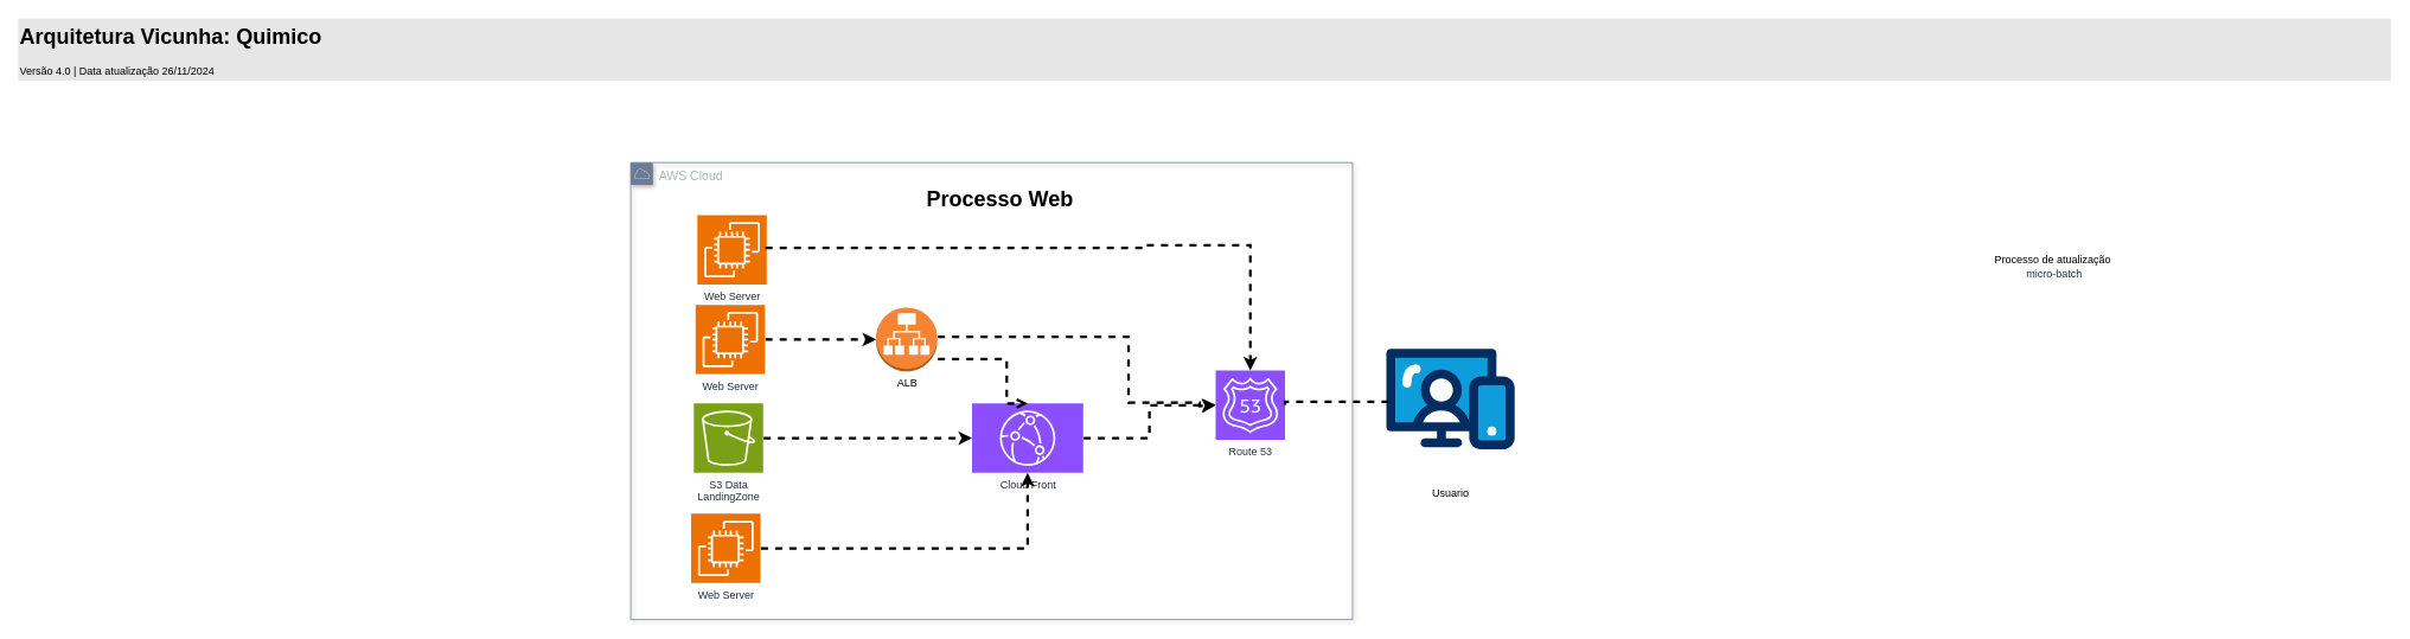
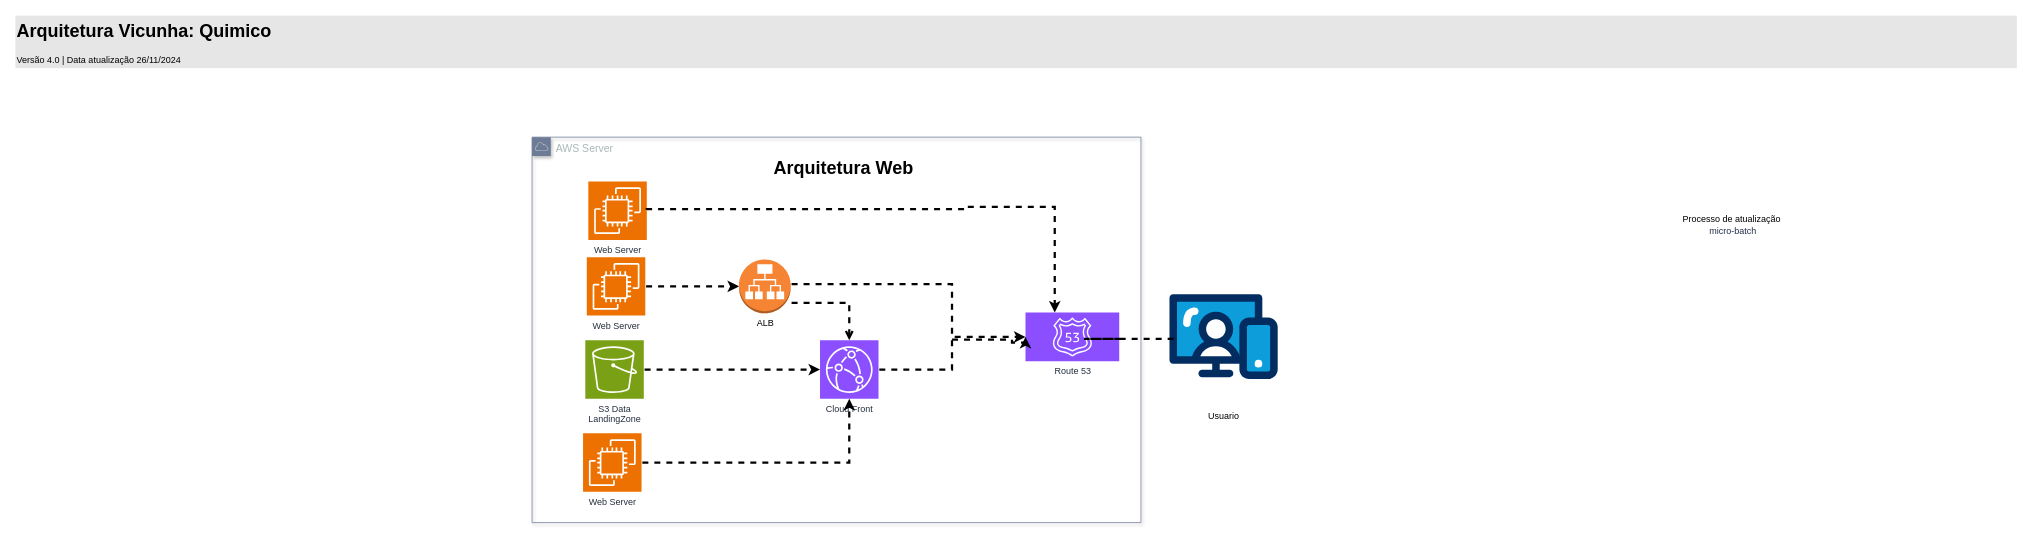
  <mxCell id="0" />
  <mxCell id="1" parent="0" />
- <mxCell id="2" value="&lt;font style=&quot;font-size: 14px;&quot;&gt;AWS Cloud&lt;/font&gt;" style="sketch=0;outlineConnect=0;gradientColor=none;html=1;whiteSpace=wrap;fontSize=12;fontStyle=0;shape=mxgraph.aws4.group;grIcon=mxgraph.aws4.group_aws_cloud;strokeColor=#6C7B96;fillColor=none;verticalAlign=top;align=left;spacingLeft=30;fontColor=#AAB7B8;dashed=0;shadow=1;" parent="1" vertex="1"><mxGeometry x="709" y="182" width="812" height="514" as="geometry" /></mxCell>
+ <mxCell id="2" value="&lt;font style=&quot;font-size: 14px;&quot;&gt;AWS Server&lt;/font&gt;" style="sketch=0;outlineConnect=0;gradientColor=none;html=1;whiteSpace=wrap;fontSize=12;fontStyle=0;shape=mxgraph.aws4.group;grIcon=mxgraph.aws4.group_aws_cloud;strokeColor=#6C7B96;fillColor=none;verticalAlign=top;align=left;spacingLeft=30;fontColor=#AAB7B8;dashed=0;shadow=1;" parent="1" vertex="1"><mxGeometry x="709" y="182" width="812" height="514" as="geometry" /></mxCell>
  <mxCell id="3" value="&lt;h1 style=&quot;margin-top: 0px;&quot;&gt;Arquitetura Vicunha: Quimico&lt;/h1&gt;&lt;p&gt;Versão 4.0 | Data atualização 26/11/2024&lt;/p&gt;" style="text;html=1;whiteSpace=wrap;overflow=hidden;rounded=0;fillColor=#E6E6E6;" parent="1" vertex="1"><mxGeometry x="20" y="20" width="2669" height="70" as="geometry" /></mxCell>
  <mxCell id="4" value="S3 Data&lt;div&gt;LandingZone&lt;/div&gt;" style="sketch=0;points=[[0,0,0],[0.25,0,0],[0.5,0,0],[0.75,0,0],[1,0,0],[0,1,0],[0.25,1,0],[0.5,1,0],[0.75,1,0],[1,1,0],[0,0.25,0],[0,0.5,0],[0,0.75,0],[1,0.25,0],[1,0.5,0],[1,0.75,0]];outlineConnect=0;fontColor=#232F3E;fillColor=#7AA116;strokeColor=#ffffff;dashed=0;verticalLabelPosition=bottom;verticalAlign=top;align=center;html=1;fontSize=12;fontStyle=0;aspect=fixed;shape=mxgraph.aws4.resourceIcon;resIcon=mxgraph.aws4.s3;container=0;" parent="1" vertex="1"><mxGeometry x="780" y="453" width="78" height="78" as="geometry" /></mxCell>
- <mxCell id="5" value="&lt;h1 style=&quot;margin-top: 0px;&quot;&gt;&lt;span style=&quot;background-color: transparent; color: light-dark(rgb(0, 0, 0), rgb(255, 255, 255));&quot;&gt;Processo Web&lt;/span&gt;&lt;span style=&quot;background-color: transparent; color: light-dark(rgb(0, 0, 0), rgb(255, 255, 255)); font-size: 12px; font-weight: normal;&quot;&gt;&amp;nbsp;&amp;nbsp;&lt;/span&gt;&lt;/h1&gt;" style="text;html=1;whiteSpace=wrap;overflow=hidden;rounded=0;align=center;" parent="1" vertex="1"><mxGeometry x="973" y="202" width="310" height="44" as="geometry" /></mxCell>
+ <mxCell id="5" value="&lt;h1 style=&quot;margin-top: 0px;&quot;&gt;&lt;span style=&quot;background-color: transparent; color: light-dark(rgb(0, 0, 0), rgb(255, 255, 255));&quot;&gt;Arquitetura Web&lt;/span&gt;&lt;span style=&quot;background-color: transparent; color: light-dark(rgb(0, 0, 0), rgb(255, 255, 255)); font-size: 12px; font-weight: normal;&quot;&gt;&amp;nbsp;&amp;nbsp;&lt;/span&gt;&lt;/h1&gt;" style="text;html=1;whiteSpace=wrap;overflow=hidden;rounded=0;align=center;" parent="1" vertex="1"><mxGeometry x="973" y="202" width="310" height="44" as="geometry" /></mxCell>
  <mxCell id="6" value="Processo de atualização&amp;nbsp;&lt;h1 style=&quot;-webkit-font-smoothing: antialiased; box-sizing: border-box; margin: 0px; font-size: var(--font-size-h1); line-height: var(--line-height-h1); color: rgb(33, 46, 75); font-family: var(--font-family-secondary); font-weight: var(--font-weight-bold); min-height: var(--safari-clamp-fix); text-wrap-mode: wrap;&quot; class=&quot;BlogPost__title&quot;&gt;micro-batch&lt;/h1&gt;" style="text;html=1;align=center;verticalAlign=middle;resizable=0;points=[];autosize=1;strokeColor=none;fillColor=none;" parent="1" vertex="1"><mxGeometry x="2234" y="278" width="152" height="41" as="geometry" /></mxCell>
  <mxCell id="7" value="Web Server" style="sketch=0;points=[[0,0,0],[0.25,0,0],[0.5,0,0],[0.75,0,0],[1,0,0],[0,1,0],[0.25,1,0],[0.5,1,0],[0.75,1,0],[1,1,0],[0,0.25,0],[0,0.5,0],[0,0.75,0],[1,0.25,0],[1,0.5,0],[1,0.75,0]];outlineConnect=0;fontColor=#232F3E;fillColor=#ED7100;strokeColor=#ffffff;dashed=0;verticalLabelPosition=bottom;verticalAlign=top;align=center;html=1;fontSize=12;fontStyle=0;aspect=fixed;shape=mxgraph.aws4.resourceIcon;resIcon=mxgraph.aws4.ec2;" vertex="1" parent="1"><mxGeometry x="784" y="241" width="78" height="78" as="geometry" /></mxCell>
  <mxCell id="8" value="ALB" style="outlineConnect=0;dashed=0;verticalLabelPosition=bottom;verticalAlign=top;align=center;html=1;shape=mxgraph.aws3.application_load_balancer;fillColor=#F58534;gradientColor=none;" vertex="1" parent="1"><mxGeometry x="985" y="345" width="69" height="72" as="geometry" /></mxCell>
- <mxCell id="9" value="Route 53" style="sketch=0;points=[[0,0,0],[0.25,0,0],[0.5,0,0],[0.75,0,0],[1,0,0],[0,1,0],[0.25,1,0],[0.5,1,0],[0.75,1,0],[1,1,0],[0,0.25,0],[0,0.5,0],[0,0.75,0],[1,0.25,0],[1,0.5,0],[1,0.75,0]];outlineConnect=0;fontColor=#232F3E;fillColor=#8C4FFF;strokeColor=#ffffff;dashed=0;verticalLabelPosition=bottom;verticalAlign=top;align=center;html=1;fontSize=12;fontStyle=0;aspect=fixed;shape=mxgraph.aws4.resourceIcon;resIcon=mxgraph.aws4.route_53;" vertex="1" parent="1"><mxGeometry x="1367" y="416" width="78" height="78" as="geometry" /></mxCell>
- <mxCell id="10" value="Cloud Front" style="sketch=0;points=[[0,0,0],[0.25,0,0],[0.5,0,0],[0.75,0,0],[1,0,0],[0,1,0],[0.25,1,0],[0.5,1,0],[0.75,1,0],[1,1,0],[0,0.25,0],[0,0.5,0],[0,0.75,0],[1,0.25,0],[1,0.5,0],[1,0.75,0]];outlineConnect=0;fontColor=#232F3E;fillColor=#8C4FFF;strokeColor=#ffffff;dashed=0;verticalLabelPosition=bottom;verticalAlign=top;align=center;html=1;fontSize=12;fontStyle=0;aspect=fixed;shape=mxgraph.aws4.resourceIcon;resIcon=mxgraph.aws4.cloudfront;" vertex="1" parent="1"><mxGeometry x="1093" y="453" width="125" height="78" as="geometry" /></mxCell>
+ <mxCell id="9" value="Route 53" style="sketch=0;points=[[0,0,0],[0.25,0,0],[0.5,0,0],[0.75,0,0],[1,0,0],[0,1,0],[0.25,1,0],[0.5,1,0],[0.75,1,0],[1,1,0],[0,0.25,0],[0,0.5,0],[0,0.75,0],[1,0.25,0],[1,0.5,0],[1,0.75,0]];outlineConnect=0;fontColor=#232F3E;fillColor=#8C4FFF;strokeColor=#ffffff;dashed=0;verticalLabelPosition=bottom;verticalAlign=top;align=center;html=1;fontSize=12;fontStyle=0;aspect=fixed;shape=mxgraph.aws4.resourceIcon;resIcon=mxgraph.aws4.route_53;" vertex="1" parent="1"><mxGeometry x="1367" y="416" width="125" height="65" as="geometry" /></mxCell>
+ <mxCell id="10" value="Cloud Front" style="sketch=0;points=[[0,0,0],[0.25,0,0],[0.5,0,0],[0.75,0,0],[1,0,0],[0,1,0],[0.25,1,0],[0.5,1,0],[0.75,1,0],[1,1,0],[0,0.25,0],[0,0.5,0],[0,0.75,0],[1,0.25,0],[1,0.5,0],[1,0.75,0]];outlineConnect=0;fontColor=#232F3E;fillColor=#8C4FFF;strokeColor=#ffffff;dashed=0;verticalLabelPosition=bottom;verticalAlign=top;align=center;html=1;fontSize=12;fontStyle=0;aspect=fixed;shape=mxgraph.aws4.resourceIcon;resIcon=mxgraph.aws4.cloudfront;" vertex="1" parent="1"><mxGeometry x="1093" y="453" width="78" height="78" as="geometry" /></mxCell>
  <mxCell id="11" style="edgeStyle=orthogonalEdgeStyle;rounded=0;orthogonalLoop=0;jettySize=auto;html=1;fixDash=0;metaEdit=0;ignoreEdge=0;flowAnimation=1;endSize=6;strokeWidth=3;" edge="1" parent="1" source="4" target="10"><mxGeometry relative="1" as="geometry"><mxPoint x="925" y="603" as="sourcePoint" /><mxPoint x="1102" y="603" as="targetPoint" /></mxGeometry></mxCell>
  <mxCell id="12" style="edgeStyle=orthogonalEdgeStyle;rounded=0;orthogonalLoop=0;jettySize=auto;html=1;fixDash=0;metaEdit=0;ignoreEdge=0;flowAnimation=1;endSize=6;strokeWidth=3;exitX=1;exitY=0.5;exitDx=0;exitDy=0;exitPerimeter=0;entryX=0;entryY=0.5;entryDx=0;entryDy=0;entryPerimeter=0;" edge="1" parent="1" source="10" target="9"><mxGeometry relative="1" as="geometry"><mxPoint x="1295" y="596" as="sourcePoint" /><mxPoint x="1554" y="597" as="targetPoint" /></mxGeometry></mxCell>
  <mxCell id="13" style="edgeStyle=orthogonalEdgeStyle;rounded=0;orthogonalLoop=0;jettySize=auto;html=1;fixDash=0;metaEdit=0;ignoreEdge=0;flowAnimation=1;endSize=6;strokeWidth=3;entryX=0;entryY=0.5;entryDx=0;entryDy=0;entryPerimeter=0;" edge="1" parent="1" source="8" target="9"><mxGeometry relative="1" as="geometry"><mxPoint x="1242" y="583" as="sourcePoint" /><mxPoint x="1509" y="462" as="targetPoint" /><Array as="points"><mxPoint x="1269" y="378" /><mxPoint x="1269" y="452" /><mxPoint x="1349" y="452" /><mxPoint x="1349" y="456" /></Array></mxGeometry></mxCell>
  <mxCell id="14" value="Usuario&lt;div&gt;&lt;br&gt;&lt;/div&gt;" style="verticalLabelPosition=bottom;aspect=fixed;html=1;shape=mxgraph.salesforce.web;" vertex="1" parent="1"><mxGeometry x="1559" y="391" width="144.3" height="114" as="geometry" /></mxCell>
  <mxCell id="15" style="edgeStyle=orthogonalEdgeStyle;rounded=0;orthogonalLoop=0;jettySize=auto;html=1;fixDash=0;metaEdit=0;ignoreEdge=0;flowAnimation=1;endSize=6;strokeWidth=3;exitX=1;exitY=0.5;exitDx=0;exitDy=0;exitPerimeter=0;entryX=0.061;entryY=0.527;entryDx=0;entryDy=0;entryPerimeter=0;endArrow=none;" edge="1" parent="1" source="9" target="14"><mxGeometry relative="1" as="geometry"><mxPoint x="1151" y="388" as="sourcePoint" /><mxPoint x="1554" y="451" as="targetPoint" /><Array as="points"><mxPoint x="1445" y="451" /><mxPoint x="1565" y="451" /></Array></mxGeometry></mxCell>
  <mxCell id="16" value="Web Server" style="sketch=0;points=[[0,0,0],[0.25,0,0],[0.5,0,0],[0.75,0,0],[1,0,0],[0,1,0],[0.25,1,0],[0.5,1,0],[0.75,1,0],[1,1,0],[0,0.25,0],[0,0.5,0],[0,0.75,0],[1,0.25,0],[1,0.5,0],[1,0.75,0]];outlineConnect=0;fontColor=#232F3E;fillColor=#ED7100;strokeColor=#ffffff;dashed=0;verticalLabelPosition=bottom;verticalAlign=top;align=center;html=1;fontSize=12;fontStyle=0;aspect=fixed;shape=mxgraph.aws4.resourceIcon;resIcon=mxgraph.aws4.ec2;" vertex="1" parent="1"><mxGeometry x="782" y="342" width="78" height="78" as="geometry" /></mxCell>
  <mxCell id="17" style="edgeStyle=orthogonalEdgeStyle;rounded=0;orthogonalLoop=0;jettySize=auto;html=1;fixDash=0;metaEdit=0;ignoreEdge=0;flowAnimation=1;endSize=6;strokeWidth=3;" edge="1" parent="1" source="16" target="8"><mxGeometry relative="1" as="geometry"><mxPoint x="895" y="310" as="sourcePoint" /><mxPoint x="1117" y="352" as="targetPoint" /></mxGeometry></mxCell>
  <mxCell id="18" value="Web Server" style="sketch=0;points=[[0,0,0],[0.25,0,0],[0.5,0,0],[0.75,0,0],[1,0,0],[0,1,0],[0.25,1,0],[0.5,1,0],[0.75,1,0],[1,1,0],[0,0.25,0],[0,0.5,0],[0,0.75,0],[1,0.25,0],[1,0.5,0],[1,0.75,0]];outlineConnect=0;fontColor=#232F3E;fillColor=#ED7100;strokeColor=#ffffff;dashed=0;verticalLabelPosition=bottom;verticalAlign=top;align=center;html=1;fontSize=12;fontStyle=0;aspect=fixed;shape=mxgraph.aws4.resourceIcon;resIcon=mxgraph.aws4.ec2;" vertex="1" parent="1"><mxGeometry x="777" y="577" width="78" height="78" as="geometry" /></mxCell>
  <mxCell id="19" style="edgeStyle=orthogonalEdgeStyle;rounded=0;orthogonalLoop=0;jettySize=auto;html=1;fixDash=0;metaEdit=0;ignoreEdge=0;flowAnimation=1;endSize=6;strokeWidth=3;exitX=1;exitY=0.5;exitDx=0;exitDy=0;exitPerimeter=0;" edge="1" parent="1" source="7" target="9"><mxGeometry relative="1" as="geometry"><mxPoint x="885" y="236" as="sourcePoint" /><mxPoint x="1429" y="372" as="targetPoint" /><Array as="points"><mxPoint x="862" y="278" /><mxPoint x="1288" y="278" /><mxPoint x="1288" y="275" /><mxPoint x="1406" y="275" /></Array></mxGeometry></mxCell>
  <mxCell id="20" style="edgeStyle=orthogonalEdgeStyle;rounded=0;orthogonalLoop=0;jettySize=auto;html=1;fixDash=0;metaEdit=0;ignoreEdge=0;flowAnimation=1;endSize=6;strokeWidth=3;exitX=1;exitY=0.5;exitDx=0;exitDy=0;exitPerimeter=0;" edge="1" parent="1" source="18" target="10"><mxGeometry relative="1" as="geometry"><mxPoint x="877" y="661" as="sourcePoint" /><mxPoint x="1172" y="661" as="targetPoint" /></mxGeometry></mxCell>
  <mxCell id="21" style="edgeStyle=orthogonalEdgeStyle;rounded=0;orthogonalLoop=0;jettySize=auto;html=1;fixDash=0;metaEdit=0;ignoreEdge=0;flowAnimation=1;endSize=6;strokeWidth=3;entryX=0.5;entryY=0;entryDx=0;entryDy=0;entryPerimeter=0;endArrow=open;" edge="1" parent="1" source="8" target="10"><mxGeometry relative="1" as="geometry"><mxPoint x="1230" y="470" as="sourcePoint" /><mxPoint x="935" y="470" as="targetPoint" /><Array as="points"><mxPoint x="1132" y="403" /></Array></mxGeometry></mxCell>
